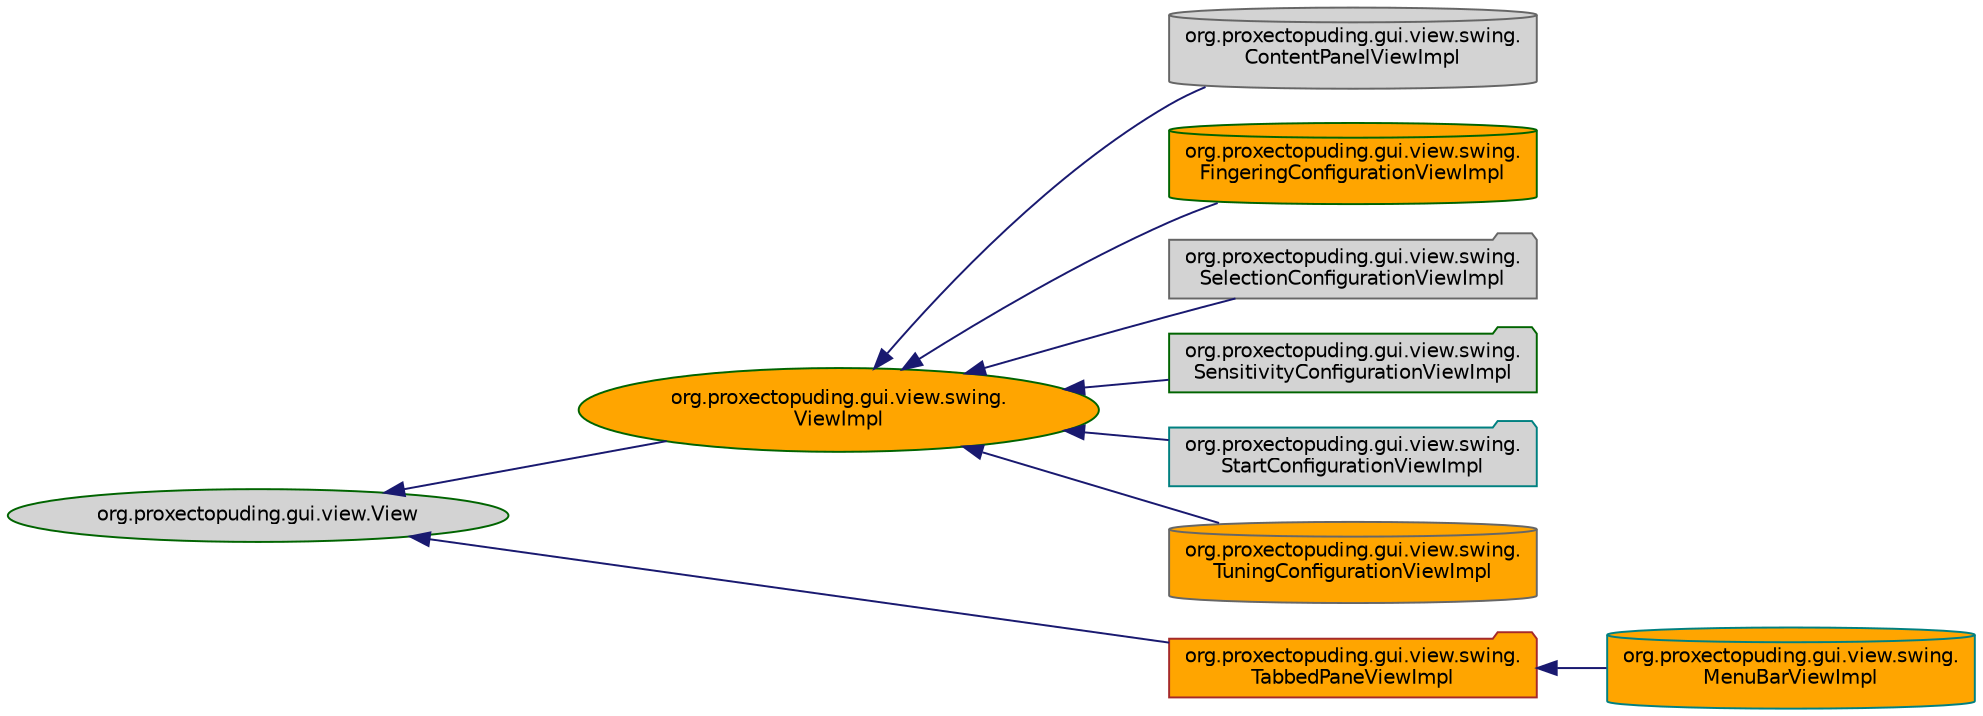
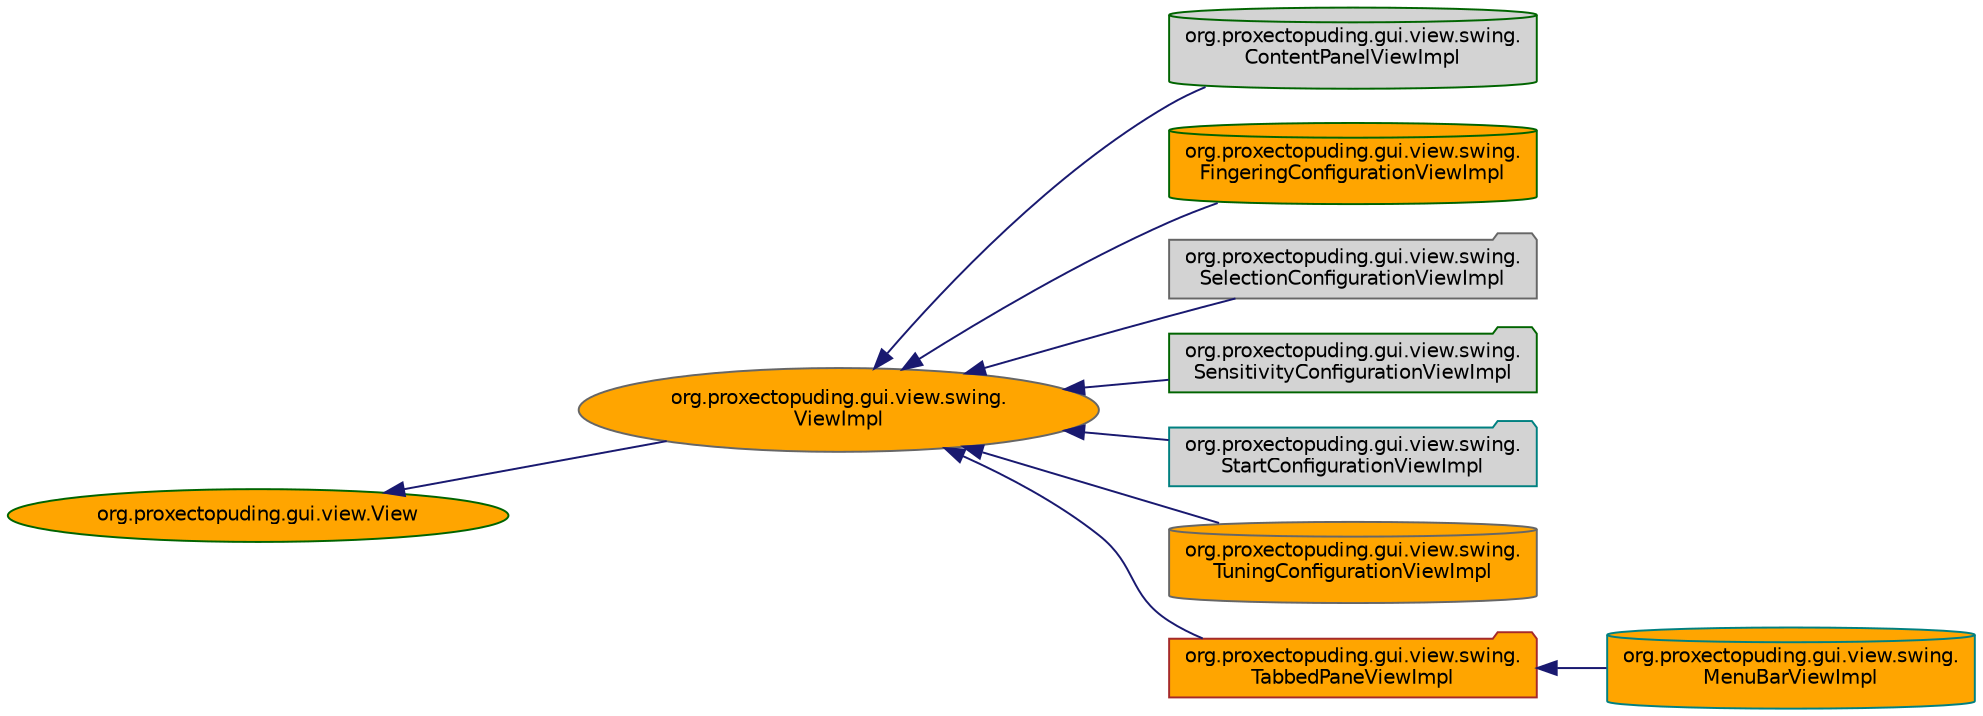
  digraph {
    fontname="DejaVu Sans"
    rankdir=LR
    node [color=darkgreen fillcolor=lightgrey fontname="DejaVu Sans" fontsize=10 shape=cylinder style=filled]
    edge [color=midnightblue dir=back fontname="DejaVu Sans" fontsize=10 labelfontname=Helvetica labelfontsize=10 style=solid]
-   n1 [fontcolor=black height=0.2 label="org.proxectopuding.gui.view.View" shape=ellipse width=0.4]
-   n2 [fillcolor=orange height=0.2 label="org.proxectopuding.gui.view.swing.\lViewImpl" shape=ellipse width=0.4]
-   n3 [color=gray40 height=0.2 label="org.proxectopuding.gui.view.swing.\lContentPanelViewImpl" width=0.4]
+   n1 [fillcolor=orange fontcolor=black height=0.2 label="org.proxectopuding.gui.view.View" shape=ellipse width=0.4]
+   n2 [color=gray40 fillcolor=orange height=0.2 label="org.proxectopuding.gui.view.swing.\lViewImpl" shape=ellipse width=0.4]
+   n3 [height=0.2 label="org.proxectopuding.gui.view.swing.\lContentPanelViewImpl" width=0.4]
    n4 [fillcolor=orange height=0.2 label="org.proxectopuding.gui.view.swing.\lFingeringConfigurationViewImpl" width=0.4]
    n5 [color=gray40 height=0.2 label="org.proxectopuding.gui.view.swing.\lSelectionConfigurationViewImpl" shape=folder width=0.4]
    n6 [height=0.2 label="org.proxectopuding.gui.view.swing.\lSensitivityConfigurationViewImpl" shape=folder width=0.4]
    n7 [color=teal height=0.2 label="org.proxectopuding.gui.view.swing.\lStartConfigurationViewImpl" shape=folder width=0.4]
    n8 [color=brown fillcolor=orange height=0.2 label="org.proxectopuding.gui.view.swing.\lTabbedPaneViewImpl" shape=folder width=0.4]
    n9 [color=gray40 fillcolor=orange height=0.2 label="org.proxectopuding.gui.view.swing.\lTuningConfigurationViewImpl" width=0.4]
    n10 [color=teal fillcolor=orange height=0.2 label="org.proxectopuding.gui.view.swing.\lMenuBarViewImpl" width=0.4]
    n1 -> n2
    n2 -> n3
    n2 -> n4
    n2 -> n5
    n2 -> n6
    n2 -> n7
-   n1 -> n8
+   n2 -> n8
    n2 -> n9
    n8 -> n10
  }
